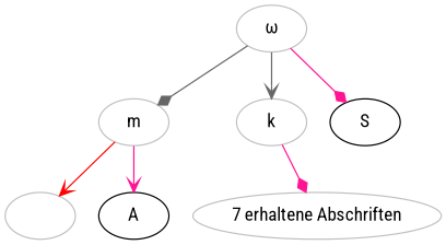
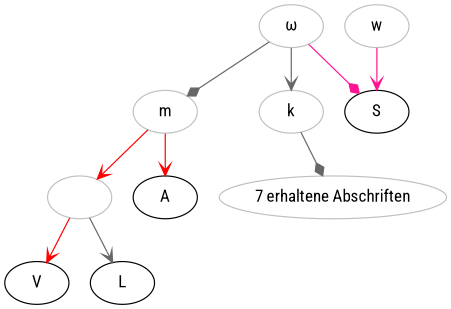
  digraph {
    fontname="Roboto Condensed"
    node [color=grey fontname="Roboto Condensed"]
    edge [arrowhead=vee color=gray40 fontname="Roboto Condensed"]
    n1 [label="ω"]
    n2 [label=m]
    n3 [label=k]
    S [color=""]
    n5 [label=" "]
    A [color=""]
+   n7 [label=w]
    n8 [label="7 erhaltene Abschriften"]
+   V [color=""]
+   L [color=""]
    n1 -> n2 [arrowhead=diamond]
    n1 -> n3
    n1 -> S [arrowhead=diamond color=deeppink]
    n2 -> n5 [color=red]
-   n2 -> A [color=deeppink]
-   n3 -> n8 [arrowhead=diamond color=deeppink]
+   n2 -> A [color=red]
+   n3 -> n8 [arrowhead=diamond]
+   n5 -> V [color=red]
+   n5 -> L
+   n7 -> S [color=deeppink]
  }
